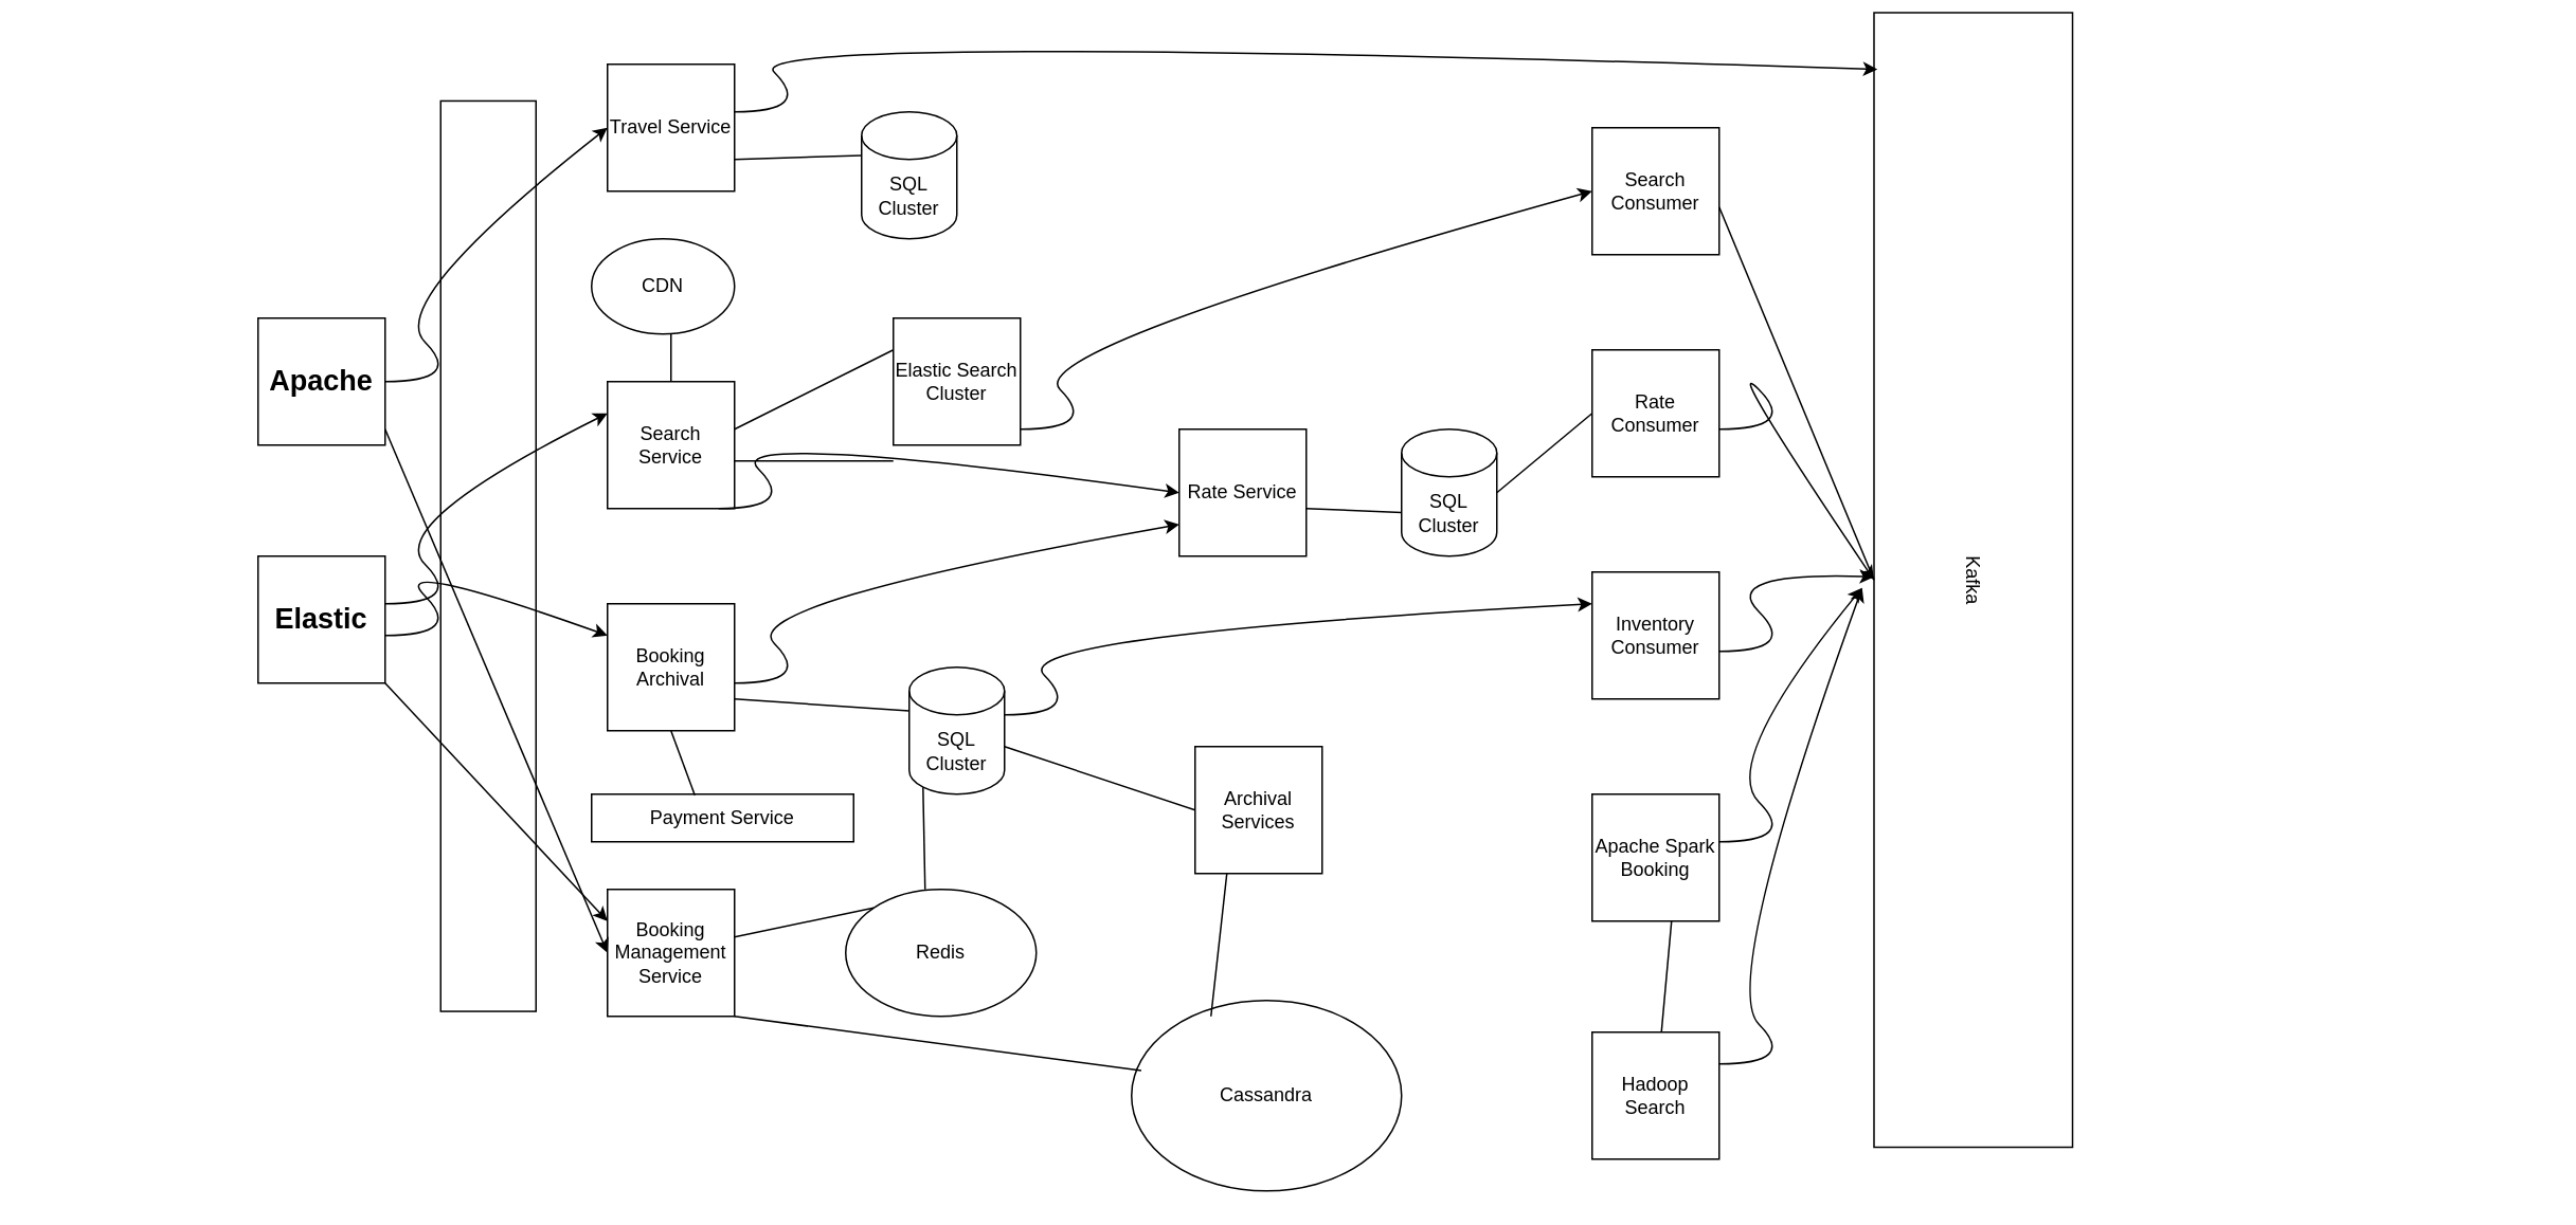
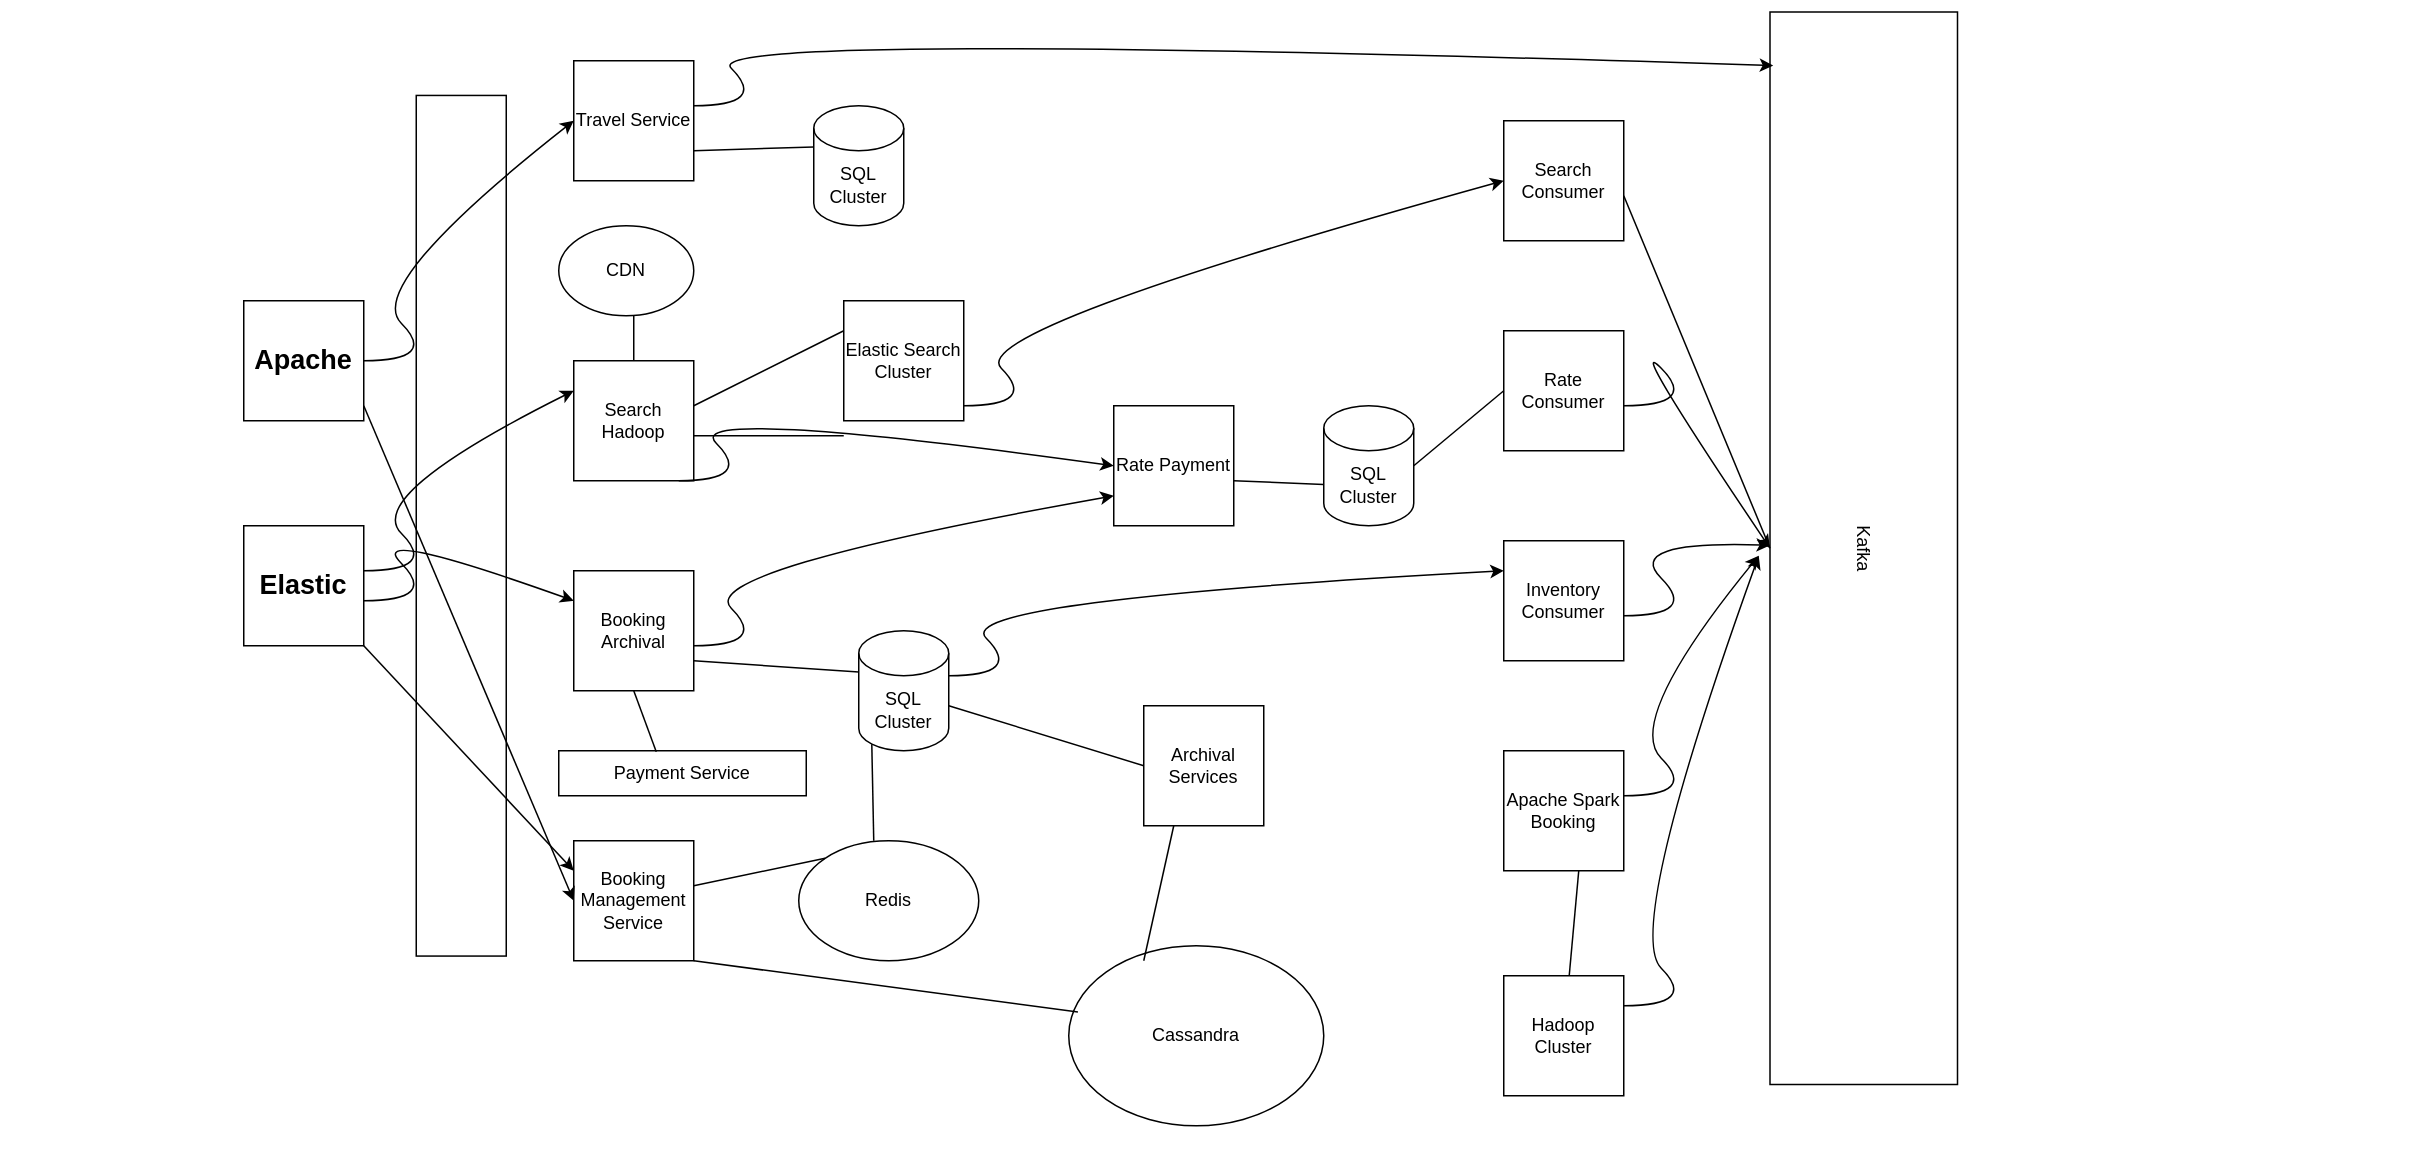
  <mxCell id="0" />
  <mxCell id="1" parent="0" />
  <mxCell id="2" value="&lt;font style=&quot;font-size: 18px;&quot;&gt;&lt;b&gt;Apache&lt;/b&gt;&lt;/font&gt;" style="whiteSpace=wrap;html=1;aspect=fixed;" vertex="1" parent="1"><mxGeometry x="162" y="200" width="80" height="80" as="geometry" /></mxCell>
  <mxCell id="3" value="&lt;font style=&quot;font-size: 18px;&quot;&gt;&lt;b&gt;Elastic&lt;/b&gt;&lt;/font&gt;" style="whiteSpace=wrap;html=1;aspect=fixed;" vertex="1" parent="1"><mxGeometry x="162" y="350" width="80" height="80" as="geometry" /></mxCell>
  <mxCell id="4" value="" style="rounded=0;whiteSpace=wrap;html=1;rotation=90;" vertex="1" parent="1"><mxGeometry x="20.13" y="320" width="573.75" height="60" as="geometry" /></mxCell>
  <mxCell id="5" value="Travel Service" style="whiteSpace=wrap;html=1;aspect=fixed;" vertex="1" parent="1"><mxGeometry x="382" y="40" width="80" height="80" as="geometry" /></mxCell>
- <mxCell id="6" value="Search Service" style="whiteSpace=wrap;html=1;aspect=fixed;" vertex="1" parent="1"><mxGeometry x="382" y="240" width="80" height="80" as="geometry" /></mxCell>
+ <mxCell id="6" value="Search Hadoop" style="whiteSpace=wrap;html=1;aspect=fixed;" vertex="1" parent="1"><mxGeometry x="382" y="240" width="80" height="80" as="geometry" /></mxCell>
  <mxCell id="7" value="Booking Archival" style="whiteSpace=wrap;html=1;aspect=fixed;" vertex="1" parent="1"><mxGeometry x="382" y="380" width="80" height="80" as="geometry" /></mxCell>
  <mxCell id="8" value="CDN" style="ellipse;whiteSpace=wrap;html=1;" vertex="1" parent="1"><mxGeometry x="372" y="150" width="90" height="60" as="geometry" /></mxCell>
  <mxCell id="9" value="Payment Service" style="rounded=0;whiteSpace=wrap;html=1;" vertex="1" parent="1"><mxGeometry x="372" y="500" width="165" height="30" as="geometry" /></mxCell>
  <mxCell id="10" value="Booking Management Service" style="whiteSpace=wrap;html=1;aspect=fixed;" vertex="1" parent="1"><mxGeometry x="382" y="560" width="80" height="80" as="geometry" /></mxCell>
  <mxCell id="11" value="SQL Cluster" style="shape=cylinder3;whiteSpace=wrap;html=1;boundedLbl=1;backgroundOutline=1;size=15;" vertex="1" parent="1"><mxGeometry x="542" y="70" width="60" height="80" as="geometry" /></mxCell>
  <mxCell id="12" value="SQL Cluster" style="shape=cylinder3;whiteSpace=wrap;html=1;boundedLbl=1;backgroundOutline=1;size=15;" vertex="1" parent="1"><mxGeometry x="572" y="420" width="60" height="80" as="geometry" /></mxCell>
  <mxCell id="13" value="Elastic Search Cluster" style="whiteSpace=wrap;html=1;aspect=fixed;" vertex="1" parent="1"><mxGeometry x="562" y="200" width="80" height="80" as="geometry" /></mxCell>
- <mxCell id="14" value="Rate Service" style="whiteSpace=wrap;html=1;aspect=fixed;" vertex="1" parent="1"><mxGeometry x="742" y="270" width="80" height="80" as="geometry" /></mxCell>
+ <mxCell id="14" value="Rate Payment" style="whiteSpace=wrap;html=1;aspect=fixed;" vertex="1" parent="1"><mxGeometry x="742" y="270" width="80" height="80" as="geometry" /></mxCell>
  <mxCell id="15" value="SQL Cluster" style="shape=cylinder3;whiteSpace=wrap;html=1;boundedLbl=1;backgroundOutline=1;size=15;" vertex="1" parent="1"><mxGeometry x="882" y="270" width="60" height="80" as="geometry" /></mxCell>
  <mxCell id="16" value="Search Consumer" style="whiteSpace=wrap;html=1;aspect=fixed;" vertex="1" parent="1"><mxGeometry x="1002" y="80" width="80" height="80" as="geometry" /></mxCell>
  <mxCell id="17" value="Rate Consumer" style="whiteSpace=wrap;html=1;aspect=fixed;" vertex="1" parent="1"><mxGeometry x="1002" y="220" width="80" height="80" as="geometry" /></mxCell>
  <mxCell id="18" value="Inventory Consumer" style="whiteSpace=wrap;html=1;aspect=fixed;" vertex="1" parent="1"><mxGeometry x="1002" y="360" width="80" height="80" as="geometry" /></mxCell>
  <mxCell id="19" value="Apache Spark Booking" style="whiteSpace=wrap;html=1;aspect=fixed;" vertex="1" parent="1"><mxGeometry x="1002" y="500" width="80" height="80" as="geometry" /></mxCell>
- <mxCell id="20" value="Archival Services" style="whiteSpace=wrap;html=1;aspect=fixed;" vertex="1" parent="1"><mxGeometry x="752" y="470" width="80" height="80" as="geometry" /></mxCell>
+ <mxCell id="20" value="Archival Services" style="whiteSpace=wrap;html=1;aspect=fixed;" vertex="1" parent="1"><mxGeometry x="762" y="470" width="80" height="80" as="geometry" /></mxCell>
  <mxCell id="21" value="" style="curved=1;endArrow=classic;html=1;rounded=0;entryX=0;entryY=0.5;entryDx=0;entryDy=0;" edge="1" parent="1" target="5"><mxGeometry width="50" height="50" relative="1" as="geometry"><mxPoint x="242" y="240" as="sourcePoint" /><mxPoint x="292" y="190" as="targetPoint" /><Array as="points"><mxPoint x="292" y="240" /><mxPoint x="242" y="190" /></Array></mxGeometry></mxCell>
  <mxCell id="22" value="" style="curved=1;endArrow=classic;html=1;rounded=0;entryX=0;entryY=0.25;entryDx=0;entryDy=0;" edge="1" parent="1" target="6"><mxGeometry width="50" height="50" relative="1" as="geometry"><mxPoint x="242" y="380" as="sourcePoint" /><mxPoint x="292" y="330" as="targetPoint" /><Array as="points"><mxPoint x="292" y="380" /><mxPoint x="242" y="330" /></Array></mxGeometry></mxCell>
  <mxCell id="23" value="" style="curved=1;endArrow=classic;html=1;rounded=0;entryX=0;entryY=0.25;entryDx=0;entryDy=0;" edge="1" parent="1" target="7"><mxGeometry width="50" height="50" relative="1" as="geometry"><mxPoint x="242" y="400" as="sourcePoint" /><mxPoint x="292" y="350" as="targetPoint" /><Array as="points"><mxPoint x="292" y="400" /><mxPoint x="242" y="350" /></Array></mxGeometry></mxCell>
  <mxCell id="24" value="" style="endArrow=classic;html=1;rounded=0;entryX=0;entryY=0.25;entryDx=0;entryDy=0;" edge="1" parent="1" target="10"><mxGeometry width="50" height="50" relative="1" as="geometry"><mxPoint x="242" y="430" as="sourcePoint" /><mxPoint x="292" y="380" as="targetPoint" /></mxGeometry></mxCell>
  <mxCell id="25" value="" style="endArrow=classic;html=1;rounded=0;entryX=0;entryY=0.5;entryDx=0;entryDy=0;" edge="1" parent="1" target="10"><mxGeometry width="50" height="50" relative="1" as="geometry"><mxPoint x="242" y="270" as="sourcePoint" /><mxPoint x="292" y="220" as="targetPoint" /></mxGeometry></mxCell>
  <mxCell id="26" value="" style="endArrow=none;html=1;rounded=0;exitX=0.5;exitY=0;exitDx=0;exitDy=0;" edge="1" parent="1" source="6"><mxGeometry width="50" height="50" relative="1" as="geometry"><mxPoint x="372" y="260" as="sourcePoint" /><mxPoint x="422" y="210" as="targetPoint" /></mxGeometry></mxCell>
  <mxCell id="27" value="" style="endArrow=none;html=1;rounded=0;entryX=0;entryY=0;entryDx=0;entryDy=27.5;entryPerimeter=0;" edge="1" parent="1" target="11"><mxGeometry width="50" height="50" relative="1" as="geometry"><mxPoint x="462" y="100" as="sourcePoint" /><mxPoint x="512" as="targetPoint" y="50" /></mxGeometry></mxCell>
  <mxCell id="28" value="" style="endArrow=none;html=1;rounded=0;" edge="1" parent="1"><mxGeometry width="50" height="50" relative="1" as="geometry"><mxPoint x="462" y="290" as="sourcePoint" /><mxPoint x="562" y="290" as="targetPoint" /></mxGeometry></mxCell>
  <mxCell id="29" value="" style="endArrow=none;html=1;rounded=0;entryX=0;entryY=0;entryDx=0;entryDy=27.5;entryPerimeter=0;" edge="1" parent="1" target="12"><mxGeometry width="50" height="50" relative="1" as="geometry"><mxPoint x="462" y="440" as="sourcePoint" /><mxPoint x="512" y="390" as="targetPoint" /></mxGeometry></mxCell>
  <mxCell id="30" value="" style="curved=1;endArrow=classic;html=1;rounded=0;entryX=0;entryY=0.75;entryDx=0;entryDy=0;" edge="1" parent="1" target="14"><mxGeometry width="50" height="50" relative="1" as="geometry"><mxPoint x="462" y="430" as="sourcePoint" /><mxPoint x="512" y="380" as="targetPoint" /><Array as="points"><mxPoint x="512" y="430" /><mxPoint x="462" y="380" /></Array></mxGeometry></mxCell>
  <mxCell id="31" value="" style="endArrow=none;html=1;rounded=0;entryX=0;entryY=0;entryDx=0;entryDy=52.5;entryPerimeter=0;" edge="1" parent="1" target="15"><mxGeometry width="50" height="50" relative="1" as="geometry"><mxPoint x="822" y="320" as="sourcePoint" /><mxPoint x="872" y="270" as="targetPoint" /></mxGeometry></mxCell>
  <mxCell id="32" value="" style="endArrow=none;html=1;rounded=0;exitX=0.394;exitY=0.021;exitDx=0;exitDy=0;exitPerimeter=0;" edge="1" parent="1" source="9"><mxGeometry width="50" height="50" relative="1" as="geometry"><mxPoint x="372" y="510" as="sourcePoint" /><mxPoint x="422" y="460" as="targetPoint" /></mxGeometry></mxCell>
  <mxCell id="33" value="" style="curved=1;endArrow=classic;html=1;rounded=0;entryX=0;entryY=0.5;entryDx=0;entryDy=0;" edge="1" parent="1" target="16"><mxGeometry width="50" height="50" relative="1" as="geometry"><mxPoint x="642" y="270" as="sourcePoint" /><mxPoint x="692" y="220" as="targetPoint" /><Array as="points"><mxPoint x="692" y="270" /><mxPoint x="642" y="220" /></Array></mxGeometry></mxCell>
  <mxCell id="34" value="" style="curved=1;endArrow=classic;html=1;rounded=0;entryX=0;entryY=0.5;entryDx=0;entryDy=0;" edge="1" parent="1" target="14"><mxGeometry width="50" height="50" relative="1" as="geometry"><mxPoint x="452" y="320" as="sourcePoint" /><mxPoint x="502" y="270" as="targetPoint" /><Array as="points"><mxPoint x="502" y="320" /><mxPoint x="452" y="270" /></Array></mxGeometry></mxCell>
  <mxCell id="35" value="" style="endArrow=none;html=1;rounded=0;entryX=0;entryY=0.5;entryDx=0;entryDy=0;" edge="1" parent="1" target="17"><mxGeometry width="50" height="50" relative="1" as="geometry"><mxPoint x="942" y="310" as="sourcePoint" /><mxPoint x="992" y="260" as="targetPoint" /></mxGeometry></mxCell>
  <mxCell id="36" value="" style="endArrow=none;html=1;rounded=0;entryX=0;entryY=0.25;entryDx=0;entryDy=0;" edge="1" parent="1" target="13"><mxGeometry width="50" height="50" relative="1" as="geometry"><mxPoint x="462" y="270" as="sourcePoint" /><mxPoint x="512" y="220" as="targetPoint" /></mxGeometry></mxCell>
  <mxCell id="37" value="" style="endArrow=none;html=1;rounded=0;entryX=0;entryY=0.5;entryDx=0;entryDy=0;" edge="1" parent="1" target="20"><mxGeometry width="50" height="50" relative="1" as="geometry"><mxPoint x="632" y="470" as="sourcePoint" /><mxPoint x="682" y="420" as="targetPoint" /></mxGeometry></mxCell>
  <mxCell id="38" value="" style="curved=1;endArrow=classic;html=1;rounded=0;entryX=0;entryY=0.25;entryDx=0;entryDy=0;" edge="1" parent="1" target="18"><mxGeometry width="50" height="50" relative="1" as="geometry"><mxPoint x="632" y="450" as="sourcePoint" /><mxPoint x="682" y="400" as="targetPoint" /><Array as="points"><mxPoint x="682" y="450" /><mxPoint x="632" y="400" /></Array></mxGeometry></mxCell>
  <mxCell id="39" value="Kafka" style="rounded=0;whiteSpace=wrap;html=1;rotation=90;" vertex="1" parent="1"><mxGeometry x="884.5" y="302.5" width="715" height="125" as="geometry" /></mxCell>
  <mxCell id="40" value="Redis" style="ellipse;whiteSpace=wrap;html=1;" vertex="1" parent="1"><mxGeometry x="532" y="560" width="120" height="80" as="geometry" /></mxCell>
  <mxCell id="41" value="Cassandra" style="ellipse;whiteSpace=wrap;html=1;" vertex="1" parent="1"><mxGeometry x="712" y="630" width="170" height="120" as="geometry" /></mxCell>
- <mxCell id="42" value="Hadoop&lt;br&gt;Search" style="whiteSpace=wrap;html=1;aspect=fixed;" vertex="1" parent="1"><mxGeometry x="1002" y="650" width="80" height="80" as="geometry" /></mxCell>
+ <mxCell id="42" value="Hadoop&lt;br&gt;Cluster" style="whiteSpace=wrap;html=1;aspect=fixed;" vertex="1" parent="1"><mxGeometry x="1002" y="650" width="80" height="80" as="geometry" /></mxCell>
  <mxCell id="43" value="" style="endArrow=none;html=1;rounded=0;entryX=0;entryY=0;entryDx=0;entryDy=0;" edge="1" parent="1" target="40"><mxGeometry width="50" height="50" relative="1" as="geometry"><mxPoint x="462" y="590" as="sourcePoint" /><mxPoint x="512" y="540" as="targetPoint" /></mxGeometry></mxCell>
  <mxCell id="44" value="" style="endArrow=none;html=1;rounded=0;entryX=0.036;entryY=0.368;entryDx=0;entryDy=0;entryPerimeter=0;" edge="1" parent="1" target="41"><mxGeometry width="50" height="50" relative="1" as="geometry"><mxPoint x="462" y="640" as="sourcePoint" /><mxPoint x="512" y="590" as="targetPoint" /></mxGeometry></mxCell>
  <mxCell id="45" value="" style="endArrow=none;html=1;rounded=0;entryX=0.145;entryY=1;entryDx=0;entryDy=-4.35;entryPerimeter=0;" edge="1" parent="1" target="12"><mxGeometry width="50" height="50" relative="1" as="geometry"><mxPoint x="582" y="560" as="sourcePoint" /><mxPoint x="632" y="510" as="targetPoint" /></mxGeometry></mxCell>
  <mxCell id="46" value="" style="endArrow=none;html=1;rounded=0;entryX=0.25;entryY=1;entryDx=0;entryDy=0;" edge="1" parent="1" target="20"><mxGeometry width="50" height="50" relative="1" as="geometry"><mxPoint x="762" y="640" as="sourcePoint" /><mxPoint x="812" y="590" as="targetPoint" /></mxGeometry></mxCell>
  <mxCell id="47" value="" style="curved=1;endArrow=classic;html=1;rounded=0;" edge="1" parent="1"><mxGeometry width="50" height="50" relative="1" as="geometry"><mxPoint x="1082" y="670" as="sourcePoint" /><mxPoint x="1172" y="370" as="targetPoint" /><Array as="points"><mxPoint x="1132" y="670" /><mxPoint x="1082" y="620" /></Array></mxGeometry></mxCell>
  <mxCell id="48" value="" style="curved=1;endArrow=classic;html=1;rounded=0;" edge="1" parent="1"><mxGeometry width="50" height="50" relative="1" as="geometry"><mxPoint x="1082" y="530" as="sourcePoint" /><mxPoint x="1172" y="370" as="targetPoint" /><Array as="points"><mxPoint x="1132" y="530" /><mxPoint x="1082" y="480" /></Array></mxGeometry></mxCell>
  <mxCell id="49" value="" style="curved=1;endArrow=classic;html=1;rounded=0;" edge="1" parent="1" target="39"><mxGeometry width="50" height="50" relative="1" as="geometry"><mxPoint x="1082" y="410" as="sourcePoint" /><mxPoint x="1132" y="360" as="targetPoint" /><Array as="points"><mxPoint x="1132" y="410" /><mxPoint x="1082" y="360" /></Array></mxGeometry></mxCell>
  <mxCell id="50" value="" style="curved=1;endArrow=classic;html=1;rounded=0;entryX=0.5;entryY=1;entryDx=0;entryDy=0;" edge="1" parent="1" target="39"><mxGeometry width="50" height="50" relative="1" as="geometry"><mxPoint x="1082" y="270" as="sourcePoint" /><mxPoint x="1132" y="220" as="targetPoint" /><Array as="points"><mxPoint x="1132" y="270" /><mxPoint x="1082" y="220" /></Array></mxGeometry></mxCell>
  <mxCell id="51" value="" style="endArrow=none;html=1;rounded=0;entryX=0.5;entryY=1;entryDx=0;entryDy=0;" edge="1" parent="1" target="39"><mxGeometry width="50" height="50" relative="1" as="geometry"><mxPoint x="1082" y="130" as="sourcePoint" /><mxPoint x="1132" y="80" as="targetPoint" /></mxGeometry></mxCell>
  <mxCell id="52" value="" style="endArrow=none;html=1;rounded=0;" edge="1" parent="1" source="42"><mxGeometry width="50" height="50" relative="1" as="geometry"><mxPoint x="1002" y="630" as="sourcePoint" /><mxPoint x="1052" y="580" as="targetPoint" /></mxGeometry></mxCell>
  <mxCell id="53" value="" style="curved=1;endArrow=classic;html=1;rounded=0;entryX=0.05;entryY=0.983;entryDx=0;entryDy=0;entryPerimeter=0;" edge="1" parent="1" target="39"><mxGeometry width="50" height="50" relative="1" as="geometry"><mxPoint x="462" y="70" as="sourcePoint" /><mxPoint x="512" y="20" as="targetPoint" /><Array as="points"><mxPoint x="512" y="70" /><mxPoint x="462" y="20" /></Array></mxGeometry></mxCell>
